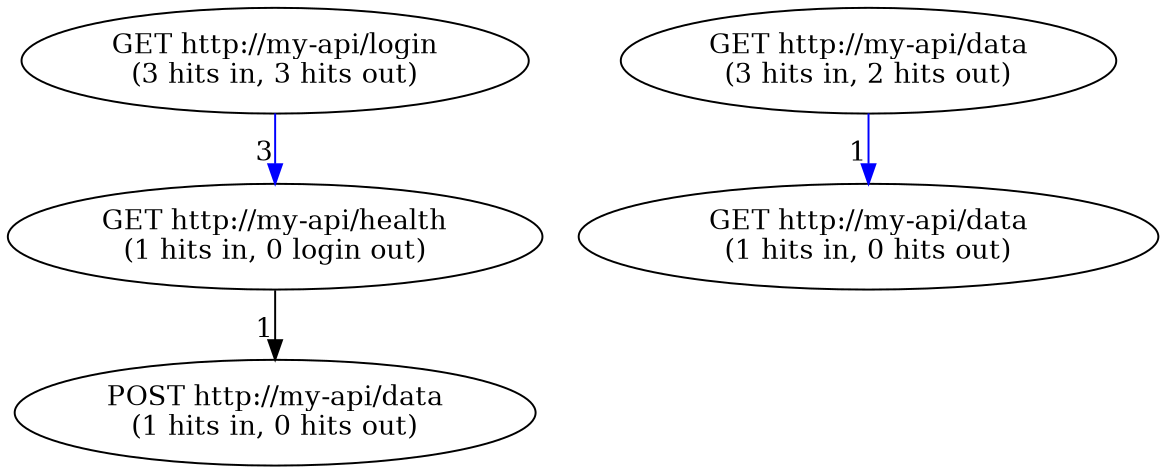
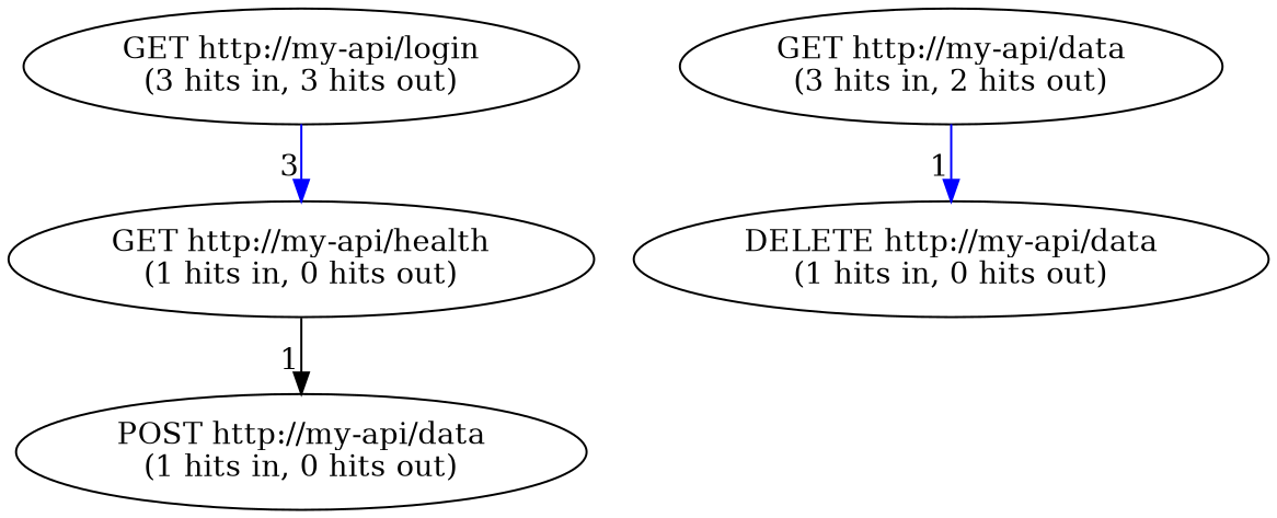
  digraph {
    edge [color=blue xlabel=1]
    n1 [label="GET http://my-api/login\n(3 hits in, 3 hits out)"]
-   n2 [label="GET http://my-api/health\n(1 hits in, 0 login out)"]
+   n2 [label="GET http://my-api/health\n(1 hits in, 0 hits out)"]
    n3 [label="GET http://my-api/data\n(3 hits in, 2 hits out)"]
-   n4 [label="GET http://my-api/data\n(1 hits in, 0 hits out)"]
+   n4 [label="DELETE http://my-api/data\n(1 hits in, 0 hits out)"]
    n5 [label="POST http://my-api/data\n(1 hits in, 0 hits out)"]
    n1 -> n2 [xlabel=3]
    n2 -> n5 [color=black]
    n3 -> n4
  }
